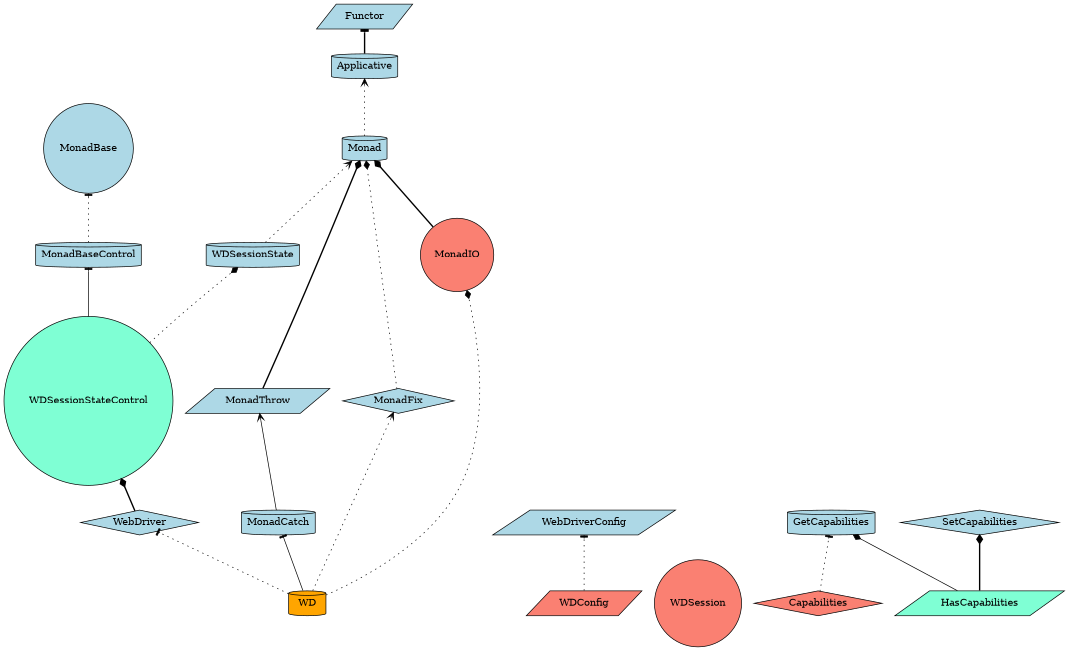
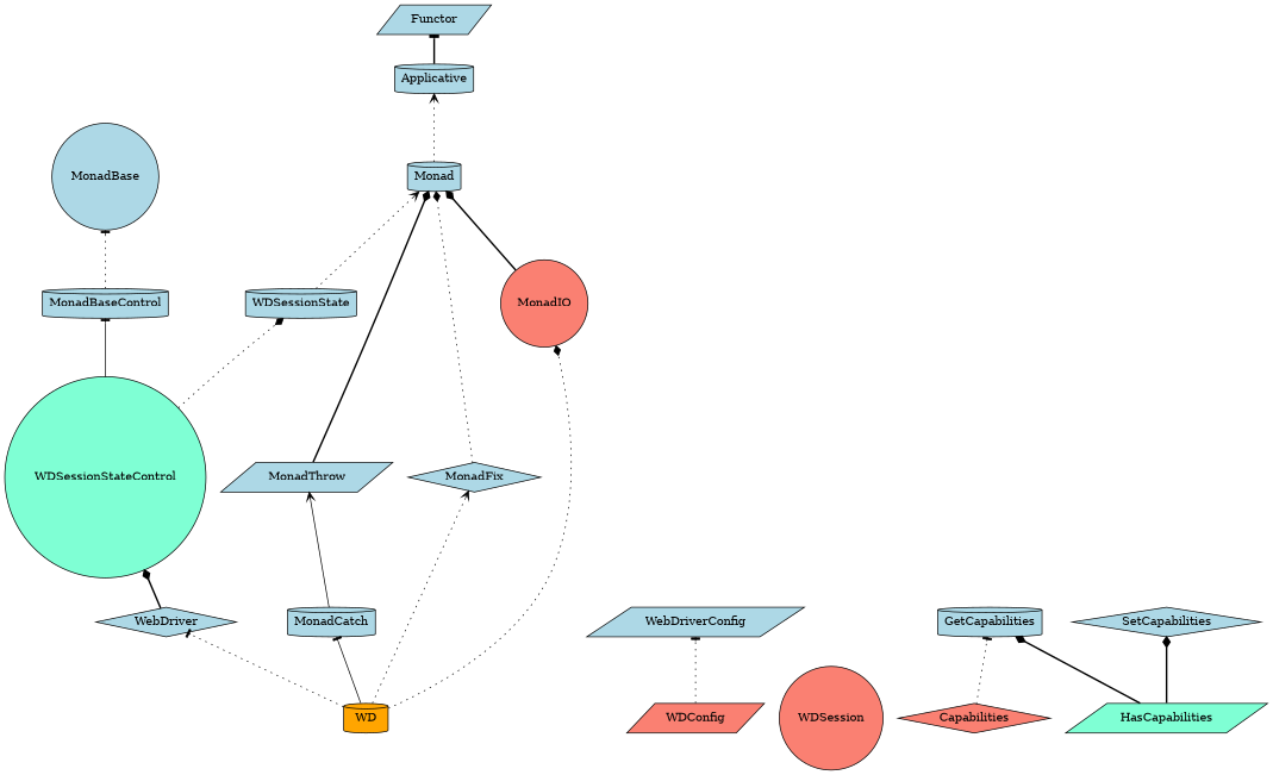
  digraph {
    rankdir=BT
    node [fillcolor=lightblue shape=cylinder style=filled]
    edge [arrowhead=diamond style=dotted]
    n1 [label=WDSessionState]
    n2 [label=Monad]
    n3 [label=Applicative]
    n4 [label=Functor shape=parallelogram]
    n5 [label=WebDriver shape=diamond]
    n6 [fillcolor=aquamarine label=WDSessionStateControl shape=circle]
    n7 [label=MonadBaseControl]
    n8 [label=MonadBase shape=circle]
    n9 [label=WebDriverConfig shape=parallelogram]
    n10 [fillcolor=salmon label=WDConfig shape=parallelogram]
    n11 [fillcolor=salmon label=WDSession shape=circle]
    n12 [fillcolor=orange label=WD]
    n13 [label=MonadCatch]
    n14 [label=MonadFix shape=diamond]
    n15 [fillcolor=salmon label=MonadIO shape=circle]
    n16 [label=MonadThrow shape=parallelogram]
    n17 [fillcolor=aquamarine label=HasCapabilities shape=parallelogram]
    n18 [label=GetCapabilities]
    n19 [label=SetCapabilities shape=diamond]
    n20 [fillcolor=salmon label=Capabilities shape=diamond]
    n1 -> n2 [arrowhead=vee]
    n2 -> n3 [arrowhead=vee]
    n3 -> n4 [arrowhead=tee style=bold]
    n5 -> n6 [style=bold]
    n6 -> n1
    n6 -> n7 [arrowhead=tee style=solid]
    n7 -> n8 [arrowhead=tee]
    n10 -> n9 [arrowhead=tee]
    n12 -> n5 [arrowhead=tee]
    n12 -> n13 [arrowhead=tee style=solid]
    n12 -> n14 [arrowhead=vee]
    n12 -> n15
    n13 -> n16 [arrowhead=vee style=solid]
    n14 -> n2
    n15 -> n2 [style=bold]
    n16 -> n2 [style=bold]
-   n17 -> n18 [style=solid]
+   n17 -> n18 [style=bold]
    n17 -> n19 [style=bold]
    n20 -> n18 [arrowhead=tee]
  }
